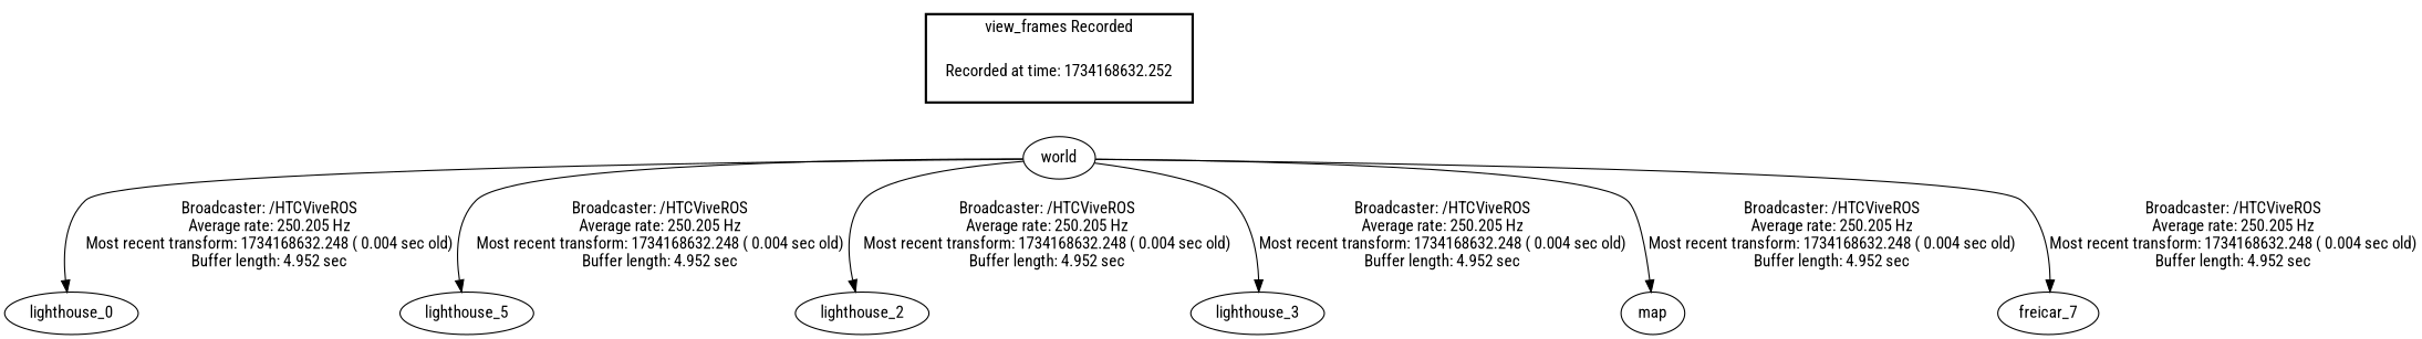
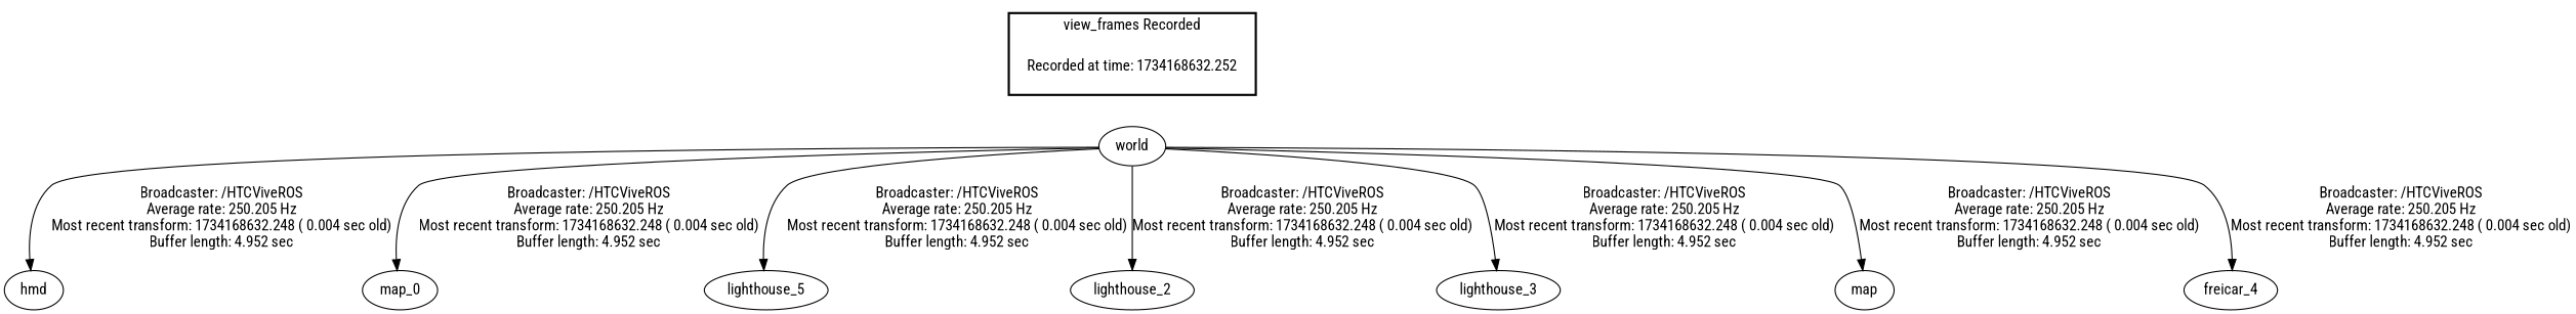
  digraph {
    fontname="Roboto Condensed"
    node [fontname="Roboto Condensed"]
    edge [fontname="Roboto Condensed"]
    "Recorded at time: 1734168632.252" [shape=plaintext]
    world
-   lighthouse_0
+   hmd
+   lighthouse_0 [label=map_0]
    n5 [label=lighthouse_5]
    lighthouse_2
    lighthouse_3
    map
-   freicar_4 [label=freicar_7]
+   freicar_4
    subgraph cluster_1 {
      color=black
      label="view_frames Recorded"
      style=bold
      "Recorded at time: 1734168632.252"
    }
    "Recorded at time: 1734168632.252" -> world [style=invis]
+   world -> hmd [label="Broadcaster: /HTCViveROS\nAverage rate: 250.205 Hz\nMost recent transform: 1734168632.248 ( 0.004 sec old)\nBuffer length: 4.952 sec\n"]
    world -> lighthouse_0 [label="Broadcaster: /HTCViveROS\nAverage rate: 250.205 Hz\nMost recent transform: 1734168632.248 ( 0.004 sec old)\nBuffer length: 4.952 sec\n"]
    world -> n5 [label="Broadcaster: /HTCViveROS\nAverage rate: 250.205 Hz\nMost recent transform: 1734168632.248 ( 0.004 sec old)\nBuffer length: 4.952 sec\n"]
    world -> lighthouse_2 [label="Broadcaster: /HTCViveROS\nAverage rate: 250.205 Hz\nMost recent transform: 1734168632.248 ( 0.004 sec old)\nBuffer length: 4.952 sec\n"]
    world -> lighthouse_3 [label="Broadcaster: /HTCViveROS\nAverage rate: 250.205 Hz\nMost recent transform: 1734168632.248 ( 0.004 sec old)\nBuffer length: 4.952 sec\n"]
    world -> map [label="Broadcaster: /HTCViveROS\nAverage rate: 250.205 Hz\nMost recent transform: 1734168632.248 ( 0.004 sec old)\nBuffer length: 4.952 sec\n"]
    world -> freicar_4 [label="Broadcaster: /HTCViveROS\nAverage rate: 250.205 Hz\nMost recent transform: 1734168632.248 ( 0.004 sec old)\nBuffer length: 4.952 sec\n"]
  }
